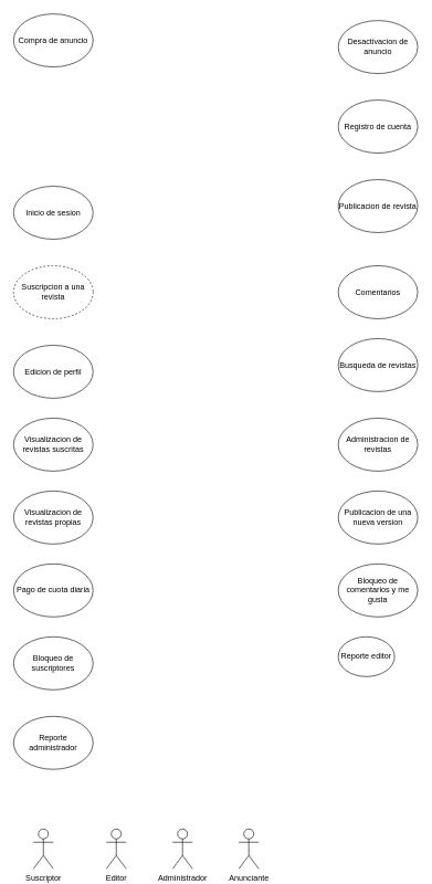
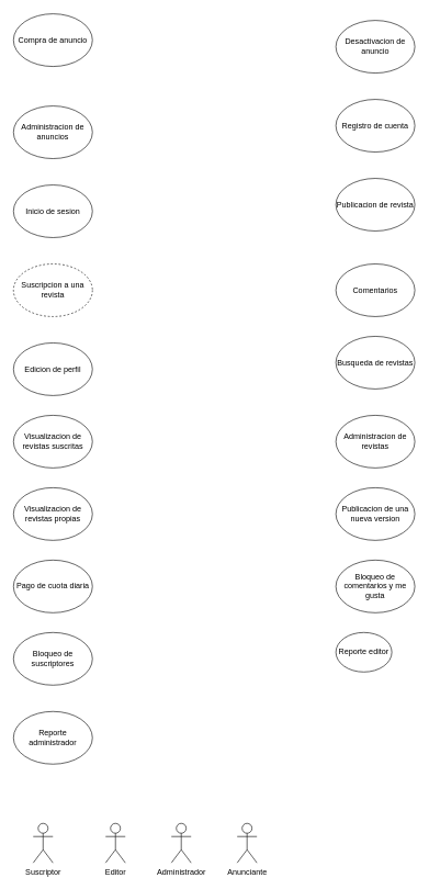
  <mxCell id="0" />
  <mxCell id="1" parent="0" />
  <mxCell id="2" value="Compra de anuncio" style="ellipse;whiteSpace=wrap;html=1;" vertex="1" parent="1"><mxGeometry x="20" y="20" width="120" height="80" as="geometry" /></mxCell>
  <mxCell id="3" value="Desactivacion de anuncio" style="ellipse;whiteSpace=wrap;html=1;" vertex="1" parent="1"><mxGeometry x="510" y="30" width="120" height="80" as="geometry" /></mxCell>
+ <mxCell id="4" value="Administracion de anuncios" style="ellipse;whiteSpace=wrap;html=1;" vertex="1" parent="1"><mxGeometry x="20" y="160" width="120" height="80" as="geometry" /></mxCell>
  <mxCell id="5" value="Registro de cuenta" style="ellipse;whiteSpace=wrap;html=1;" vertex="1" parent="1"><mxGeometry x="510" y="150" width="120" height="80" as="geometry" /></mxCell>
  <mxCell id="6" value="Inicio de sesion" style="ellipse;whiteSpace=wrap;html=1;" vertex="1" parent="1"><mxGeometry x="20" y="280" width="120" height="80" as="geometry" /></mxCell>
  <mxCell id="7" value="Publicacion de revista" style="ellipse;whiteSpace=wrap;html=1;" vertex="1" parent="1"><mxGeometry x="510" y="270" width="120" height="80" as="geometry" /></mxCell>
  <mxCell id="8" value="Suscripcion a una revista" style="ellipse;whiteSpace=wrap;html=1;dashed=1;" vertex="1" parent="1"><mxGeometry x="20" y="400" width="120" height="80" as="geometry" /></mxCell>
  <mxCell id="9" value="Edicion de perfil" style="ellipse;whiteSpace=wrap;html=1;" vertex="1" parent="1"><mxGeometry x="20" y="520" width="120" height="80" as="geometry" /></mxCell>
  <mxCell id="10" value="Comentarios" style="ellipse;whiteSpace=wrap;html=1;" vertex="1" parent="1"><mxGeometry x="510" y="400" width="120" height="80" as="geometry" /></mxCell>
  <mxCell id="11" value="Busqueda de revistas" style="ellipse;whiteSpace=wrap;html=1;" vertex="1" parent="1"><mxGeometry x="510" y="510" width="120" height="80" as="geometry" /></mxCell>
  <mxCell id="12" value="Visualizacion de revistas suscritas" style="ellipse;whiteSpace=wrap;html=1;" vertex="1" parent="1"><mxGeometry x="20" y="630" width="120" height="80" as="geometry" /></mxCell>
  <mxCell id="13" value="Visualizacion de revistas propias" style="ellipse;whiteSpace=wrap;html=1;" vertex="1" parent="1"><mxGeometry x="20" y="740" width="120" height="80" as="geometry" /></mxCell>
  <mxCell id="14" value="Administracion de revistas" style="ellipse;whiteSpace=wrap;html=1;" vertex="1" parent="1"><mxGeometry x="510" y="630" width="120" height="80" as="geometry" /></mxCell>
  <mxCell id="15" value="Pago de cuota diaria" style="ellipse;whiteSpace=wrap;html=1;" vertex="1" parent="1"><mxGeometry x="20" y="850" width="120" height="80" as="geometry" /></mxCell>
  <mxCell id="16" value="Publicacion de una nueva version" style="ellipse;whiteSpace=wrap;html=1;" vertex="1" parent="1"><mxGeometry x="510" y="740" width="120" height="80" as="geometry" /></mxCell>
  <mxCell id="17" value="Bloqueo de suscriptores" style="ellipse;whiteSpace=wrap;html=1;" vertex="1" parent="1"><mxGeometry x="20" y="960" width="120" height="80" as="geometry" /></mxCell>
  <mxCell id="18" value="Bloqueo de comentarios y me gusta" style="ellipse;whiteSpace=wrap;html=1;" vertex="1" parent="1"><mxGeometry x="510" y="850" width="120" height="80" as="geometry" /></mxCell>
  <mxCell id="19" value="Reporte administrador" style="ellipse;whiteSpace=wrap;html=1;" vertex="1" parent="1"><mxGeometry x="20" y="1080" width="120" height="80" as="geometry" /></mxCell>
  <mxCell id="20" value="Reporte editor" style="ellipse;whiteSpace=wrap;html=1;" vertex="1" parent="1"><mxGeometry x="510" y="960" width="85" height="60" as="geometry" /></mxCell>
  <mxCell id="21" value="Anunciante" style="shape=umlActor;verticalLabelPosition=bottom;verticalAlign=top;html=1;outlineConnect=0;" vertex="1" parent="1"><mxGeometry x="360" y="1250" width="30" height="60" as="geometry" /></mxCell>
  <mxCell id="22" value="Administrador" style="shape=umlActor;verticalLabelPosition=bottom;verticalAlign=top;html=1;outlineConnect=0;" vertex="1" parent="1"><mxGeometry x="260" y="1250" width="30" height="60" as="geometry" /></mxCell>
  <mxCell id="23" value="Editor" style="shape=umlActor;verticalLabelPosition=bottom;verticalAlign=top;html=1;outlineConnect=0;" vertex="1" parent="1"><mxGeometry x="160" y="1250" width="30" height="60" as="geometry" /></mxCell>
  <mxCell id="24" value="Suscriptor" style="shape=umlActor;verticalLabelPosition=bottom;verticalAlign=top;html=1;outlineConnect=0;" vertex="1" parent="1"><mxGeometry x="50" y="1250" width="30" height="60" as="geometry" /></mxCell>
